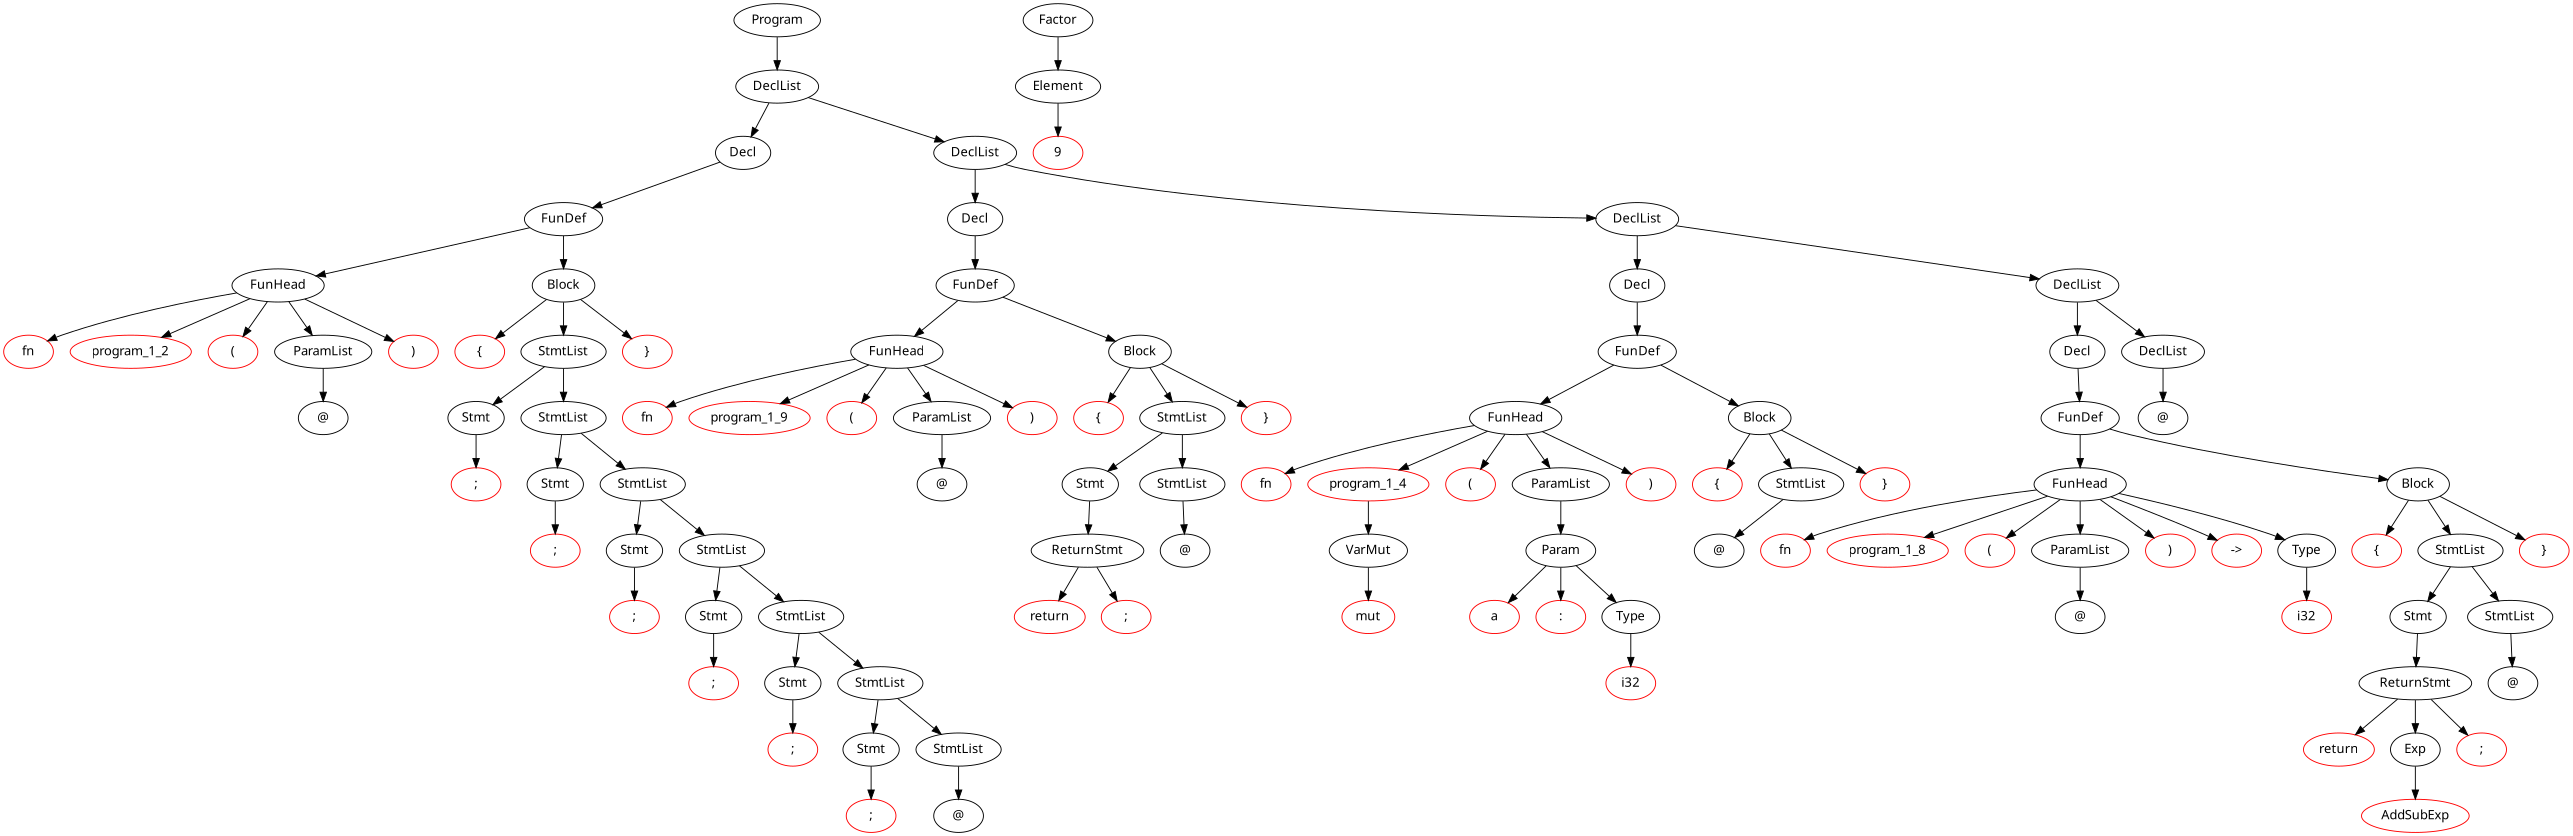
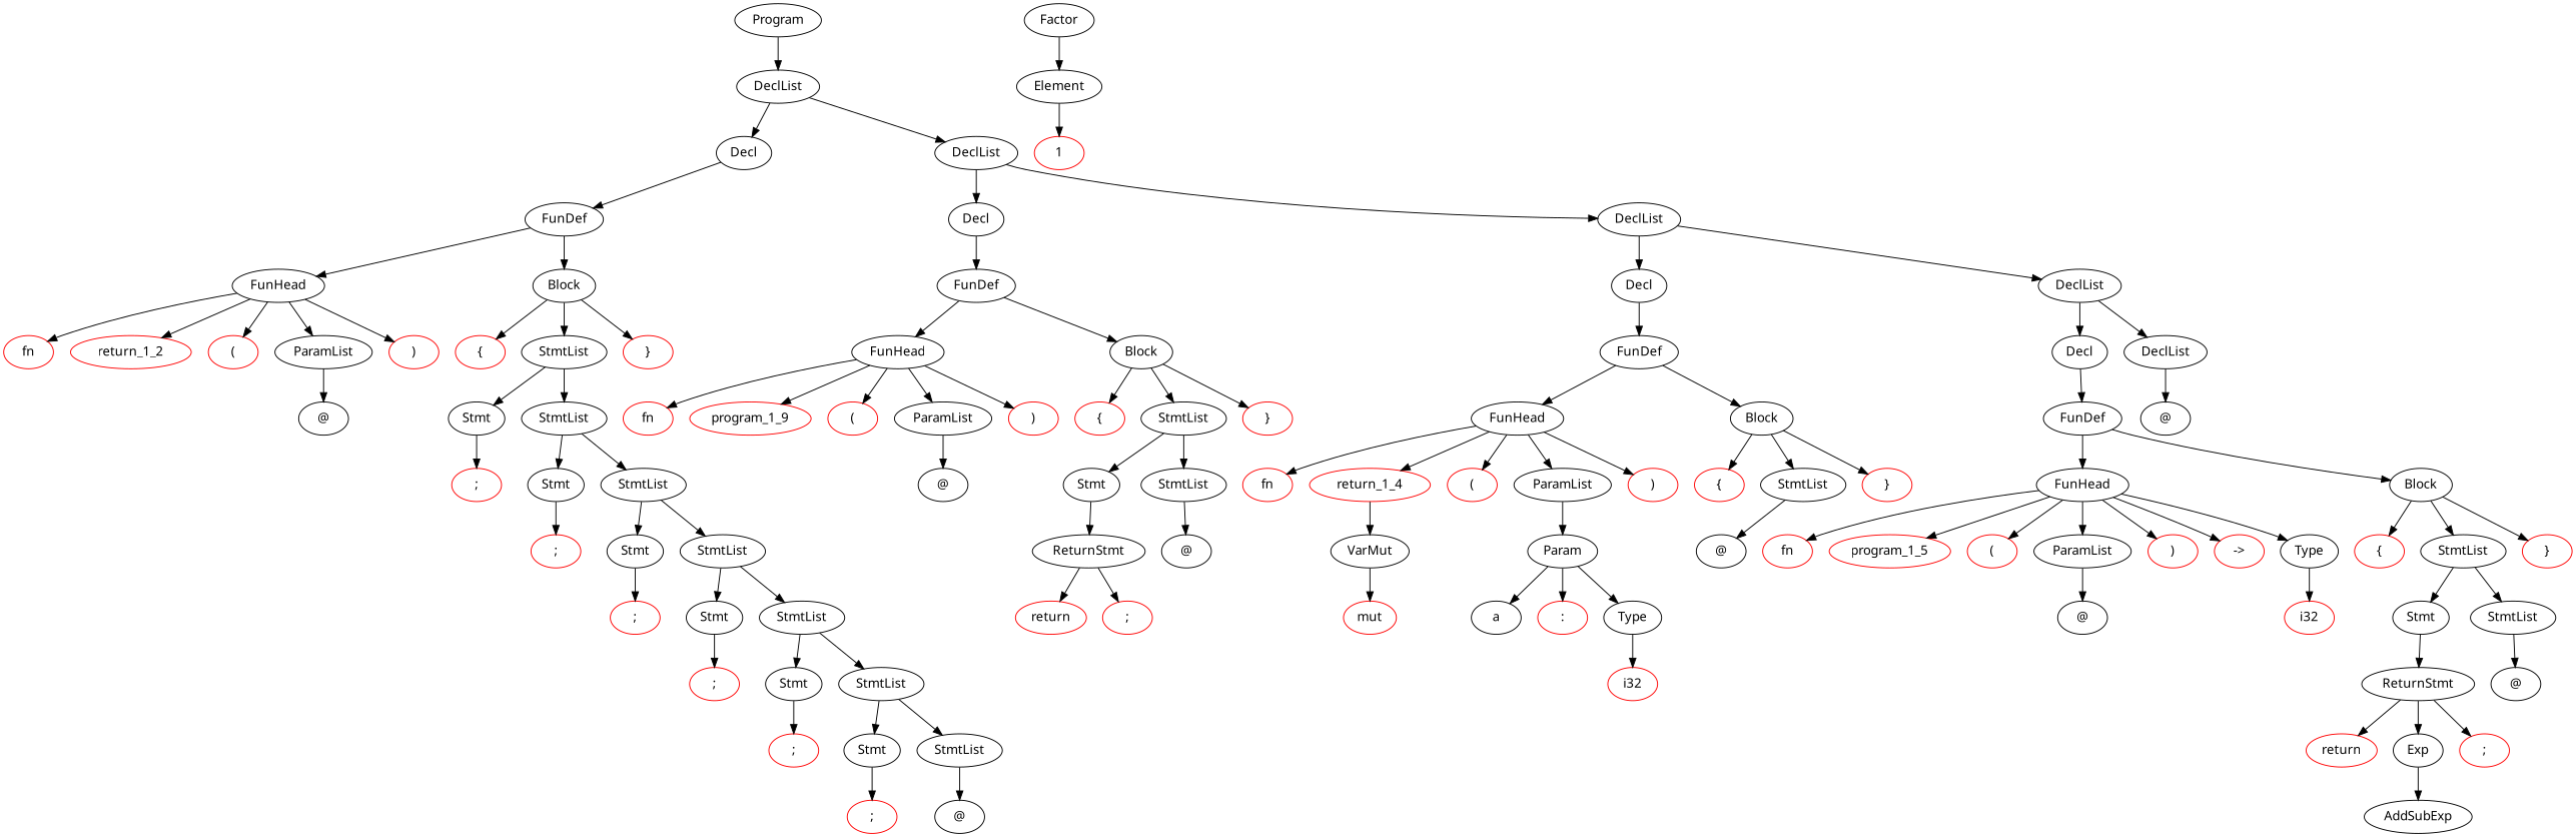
  digraph {
    fontname="Noto Sans"
    node [fontname="Noto Sans"]
    edge [fontname="Noto Sans"]
    n1 [color=red label=fn]
-   n2 [color=red label=program_1_2]
+   n2 [color=red label=return_1_2]
    n3 [color=red label="("]
    n4 [label=ParamList]
    n5 [label="@"]
    n6 [color=red label=")"]
    n7 [label=FunHead]
    n8 [color=red label="{"]
    n9 [color=red label=";"]
    n10 [label=Stmt]
    n11 [color=red label=";"]
    n12 [label=Stmt]
    n13 [color=red label=";"]
    n14 [label=Stmt]
    n15 [color=red label=";"]
    n16 [label=Stmt]
    n17 [color=red label=";"]
    n18 [label=Stmt]
    n19 [color=red label=";"]
    n20 [label=Stmt]
    n21 [label=StmtList]
    n22 [label="@"]
    n23 [label=StmtList]
    n24 [label=StmtList]
    n25 [label=StmtList]
    n26 [label=StmtList]
    n27 [label=StmtList]
    n28 [label=StmtList]
    n29 [color=red label="}"]
    n30 [label=Block]
    n31 [label=FunDef]
    n32 [label=Decl]
    n33 [color=red label=fn]
    n34 [color=red label=program_1_9]
    n35 [color=red label="("]
    n36 [label=ParamList]
    n37 [label="@"]
    n38 [color=red label=")"]
    n39 [label=FunHead]
    n40 [color=red label="{"]
    n41 [color=red label=return]
    n42 [color=red label=";"]
    n43 [label=ReturnStmt]
    n44 [label=Stmt]
    n45 [label=StmtList]
    n46 [label="@"]
    n47 [label=StmtList]
    n48 [color=red label="}"]
    n49 [label=Block]
    n50 [label=FunDef]
    n51 [label=Decl]
    n52 [color=red label=fn]
-   n53 [color=red label=program_1_4]
+   n53 [color=red label=return_1_4]
    n54 [label=VarMut]
    n55 [color=red label="("]
    n56 [color=red label=mut]
-   n57 [color=red label=a]
+   n57 [color=black label=a]
    n58 [color=red label=":"]
    n59 [color=red label=i32]
    n60 [label=Type]
    n61 [label=Param]
    n62 [label=ParamList]
    n63 [color=red label=")"]
    n64 [label=FunHead]
    n65 [color=red label="{"]
    n66 [label=StmtList]
    n67 [label="@"]
    n68 [color=red label="}"]
    n69 [label=Block]
    n70 [label=FunDef]
    n71 [label=Decl]
    n72 [color=red label=fn]
-   n73 [color=red label=program_1_8]
+   n73 [color=red label=program_1_5]
    n74 [color=red label="("]
    n75 [label=ParamList]
    n76 [label="@"]
    n77 [color=red label=")"]
    n78 [color=red label="->"]
    n79 [color=red label=i32]
    n80 [label=Type]
    n81 [label=FunHead]
    n82 [color=red label="{"]
    n83 [color=red label=return]
-   n84 [color=red label=9]
+   n84 [color=red label=1]
    n85 [label=Element]
    n86 [label=Factor]
-   n87 [label=AddSubExp color=red]
+   n87 [label=AddSubExp]
    n88 [label=Exp]
    n89 [color=red label=";"]
    n90 [label=ReturnStmt]
    n91 [label=Stmt]
    n92 [label=StmtList]
    n93 [label="@"]
    n94 [label=StmtList]
    n95 [color=red label="}"]
    n96 [label=Block]
    n97 [label=FunDef]
    n98 [label=Decl]
    n99 [label=DeclList]
    n100 [label="@"]
    n101 [label=DeclList]
    n102 [label=DeclList]
    n103 [label=DeclList]
    n104 [label=DeclList]
    n105 [label=Program]
    n4 -> n5
    n7 -> n1
    n7 -> n2
    n7 -> n3
    n7 -> n4
    n7 -> n6
    n10 -> n9
    n12 -> n11
    n14 -> n13
    n16 -> n15
    n18 -> n17
    n20 -> n19
    n21 -> n22
    n23 -> n20
    n23 -> n21
    n24 -> n18
    n24 -> n23
    n25 -> n16
    n25 -> n24
    n26 -> n14
    n26 -> n25
    n27 -> n12
    n27 -> n26
    n28 -> n10
    n28 -> n27
    n30 -> n8
    n30 -> n28
    n30 -> n29
    n31 -> n7
    n31 -> n30
    n32 -> n31
    n36 -> n37
    n39 -> n33
    n39 -> n34
    n39 -> n35
    n39 -> n36
    n39 -> n38
    n43 -> n41
    n43 -> n42
    n44 -> n43
    n45 -> n46
    n47 -> n44
    n47 -> n45
    n49 -> n40
    n49 -> n47
    n49 -> n48
    n50 -> n39
    n50 -> n49
    n51 -> n50
    n53 -> n54
    n54 -> n56
    n60 -> n59
    n61 -> n57
    n61 -> n58
    n61 -> n60
    n62 -> n61
    n64 -> n52
    n64 -> n53
    n64 -> n55
    n64 -> n62
    n64 -> n63
    n66 -> n67
    n69 -> n65
    n69 -> n66
    n69 -> n68
    n70 -> n64
    n70 -> n69
    n71 -> n70
    n75 -> n76
    n80 -> n79
    n81 -> n72
    n81 -> n73
    n81 -> n74
    n81 -> n75
    n81 -> n77
    n81 -> n78
    n81 -> n80
    n85 -> n84
    n86 -> n85
    n88 -> n87
    n90 -> n83
    n90 -> n88
    n90 -> n89
    n91 -> n90
    n92 -> n93
    n94 -> n91
    n94 -> n92
    n96 -> n82
    n96 -> n94
    n96 -> n95
    n97 -> n81
    n97 -> n96
    n98 -> n97
    n99 -> n100
    n101 -> n98
    n101 -> n99
    n102 -> n71
    n102 -> n101
    n103 -> n51
    n103 -> n102
    n104 -> n32
    n104 -> n103
    n105 -> n104
  }
